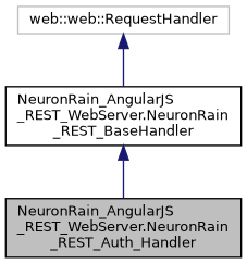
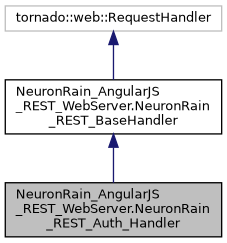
  digraph {
    node [color=black fillcolor=white fontname=Helvetica fontsize=10 shape=record style=filled]
    edge [color=midnightblue dir=back fontname=Helvetica fontsize=10 labelfontname=Helvetica labelfontsize=10 style=solid]
    n1 [fillcolor=grey75 fontcolor=black height=0.2 label="NeuronRain_AngularJS\l_REST_WebServer.NeuronRain\l_REST_Auth_Handler" width=0.4]
    n2 [height=0.2 label="NeuronRain_AngularJS\l_REST_WebServer.NeuronRain\l_REST_BaseHandler" width=0.4]
-   n3 [color=grey75 height=0.2 label="web::web::RequestHandler" width=0.4]
+   n3 [color=grey75 height=0.2 label="tornado::web::RequestHandler" width=0.4]
    n2 -> n1
    n3 -> n2
  }
